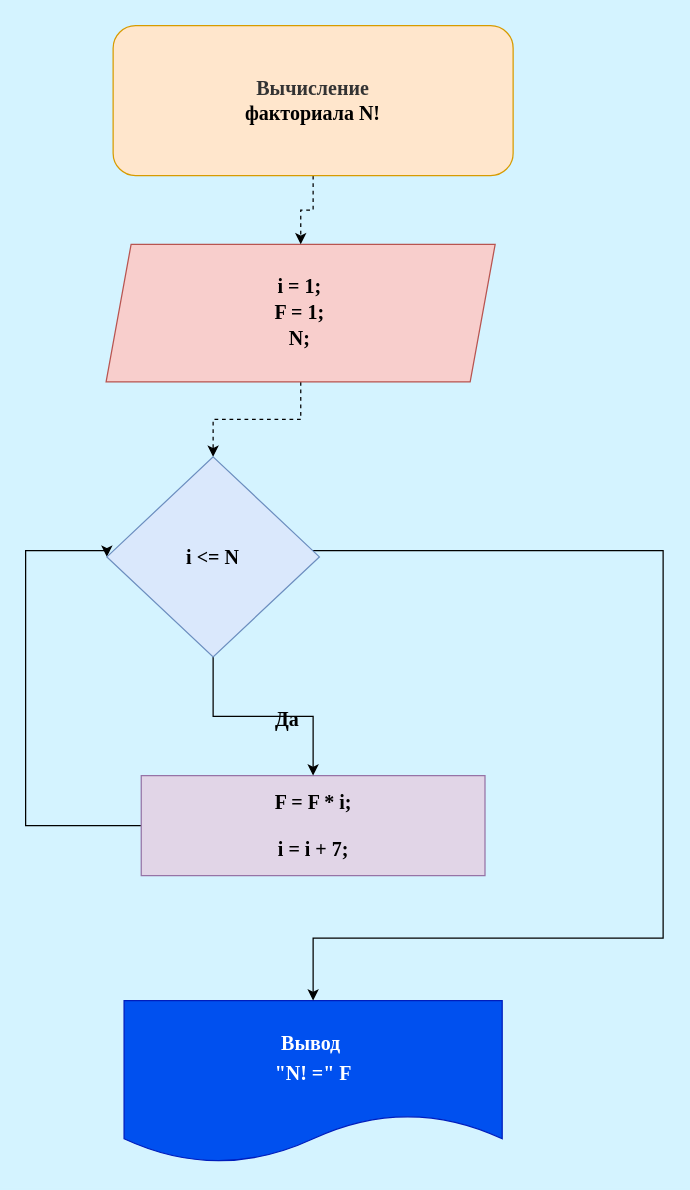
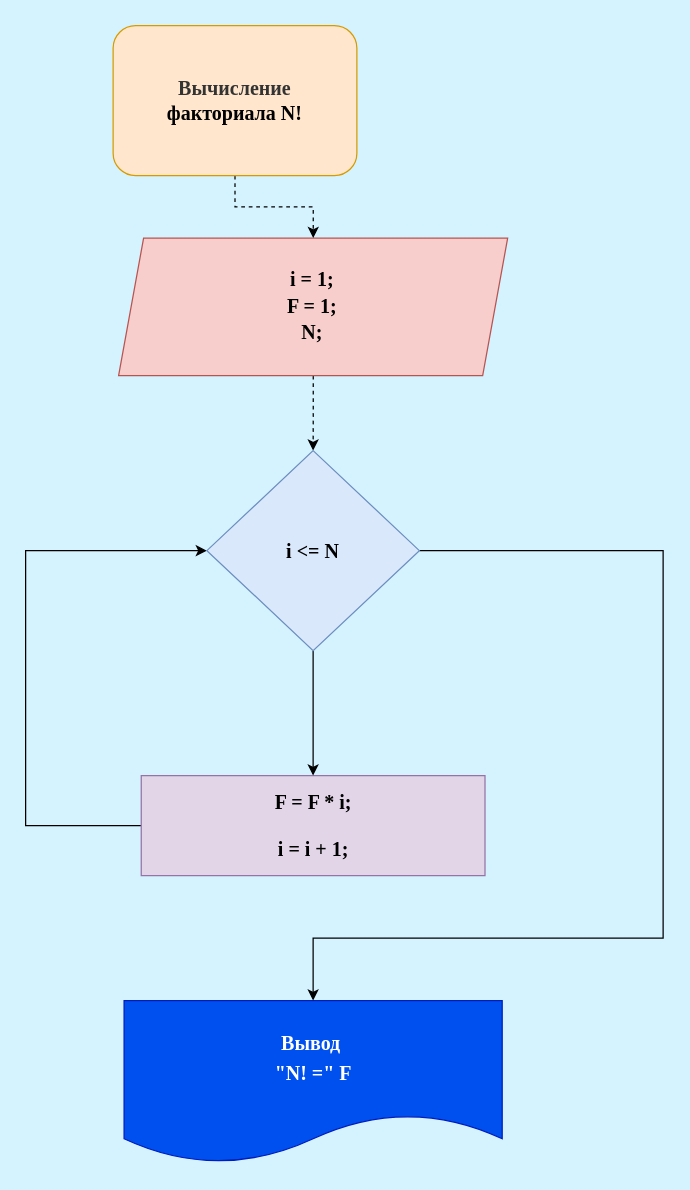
  <mxCell id="0" />
  <mxCell id="1" parent="0" />
  <mxCell id="2" style="edgeStyle=orthogonalEdgeStyle;rounded=0;orthogonalLoop=1;jettySize=auto;html=1;entryX=0.5;entryY=0;entryDx=0;entryDy=0;fontFamily=Verdana;dashed=1;" parent="1" source="3" target="11" edge="1"><mxGeometry relative="1" as="geometry" /></mxCell>
- <mxCell id="3" value="&lt;p style=&quot;line-height: 1.2; font-size: 16px;&quot;&gt;&lt;font style=&quot;font-size: 16px; line-height: 1.3;&quot;&gt;i = 1;&lt;br&gt;F = 1;&lt;br&gt;&lt;span style=&quot;background-color: initial;&quot;&gt;N;&lt;/span&gt;&lt;br&gt;&lt;/font&gt;&lt;/p&gt;" style="shape=parallelogram;perimeter=parallelogramPerimeter;whiteSpace=wrap;html=1;fixedSize=1;fillColor=#f8cecc;strokeColor=#b85450;fontFamily=Verdana;fontStyle=1" parent="1" vertex="1"><mxGeometry x="84.38" y="195" width="311.25" height="110" as="geometry" /></mxCell>
+ <mxCell id="3" value="&lt;p style=&quot;line-height: 1.2; font-size: 16px;&quot;&gt;&lt;font style=&quot;font-size: 16px; line-height: 1.3;&quot;&gt;i = 1;&lt;br&gt;F = 1;&lt;br&gt;&lt;span style=&quot;background-color: initial;&quot;&gt;N;&lt;/span&gt;&lt;br&gt;&lt;/font&gt;&lt;/p&gt;" style="shape=parallelogram;perimeter=parallelogramPerimeter;whiteSpace=wrap;html=1;fixedSize=1;fillColor=#f8cecc;strokeColor=#b85450;fontFamily=Verdana;fontStyle=1" parent="1" vertex="1"><mxGeometry x="94.38" y="190" width="311.25" height="110" as="geometry" /></mxCell>
  <mxCell id="4" value="" style="edgeStyle=orthogonalEdgeStyle;rounded=0;orthogonalLoop=1;jettySize=auto;html=1;fontFamily=Verdana;entryX=0;entryY=0.5;entryDx=0;entryDy=0;" parent="1" source="5" target="11" edge="1"><mxGeometry relative="1" as="geometry"><mxPoint x="160" y="440" as="targetPoint" /><Array as="points"><mxPoint x="20" y="660" /><mxPoint x="20" y="440" /></Array></mxGeometry></mxCell>
- <mxCell id="5" value="&lt;font style=&quot;font-size: 16px;&quot;&gt;F = F * i;&lt;br&gt;&lt;br&gt;i = i + 7;&lt;br&gt;&lt;/font&gt;" style="whiteSpace=wrap;html=1;fontFamily=Verdana;fillColor=#e1d5e7;strokeColor=#9673a6;fontStyle=1;" parent="1" vertex="1"><mxGeometry x="112.5" y="620" width="275" height="80" as="geometry" /></mxCell>
+ <mxCell id="5" value="&lt;font style=&quot;font-size: 16px;&quot;&gt;F = F * i;&lt;br&gt;&lt;br&gt;i = i + 1;&lt;br&gt;&lt;/font&gt;" style="whiteSpace=wrap;html=1;fontFamily=Verdana;fillColor=#e1d5e7;strokeColor=#9673a6;fontStyle=1;" parent="1" vertex="1"><mxGeometry x="112.5" y="620" width="275" height="80" as="geometry" /></mxCell>
  <mxCell id="6" value="&lt;font style=&quot;font-size: 16px; line-height: 1.5;&quot;&gt;Вывод&amp;nbsp; &lt;br&gt;&quot;N! =&quot; F&lt;/font&gt;" style="shape=document;whiteSpace=wrap;html=1;boundedLbl=1;fontFamily=Verdana;fillColor=#0050ef;strokeColor=#001DBC;fontStyle=1;fontColor=#ffffff;" parent="1" vertex="1"><mxGeometry x="98.76" y="800" width="302.5" height="130" as="geometry" /></mxCell>
  <mxCell id="7" value="" style="edgeStyle=orthogonalEdgeStyle;rounded=0;orthogonalLoop=1;jettySize=auto;html=1;dashed=1;" parent="1" source="8" target="3" edge="1"><mxGeometry relative="1" as="geometry" /></mxCell>
- <mxCell id="8" value="&lt;font style=&quot;font-size: 16px;&quot;&gt;&lt;font face=&quot;Verdana&quot;&gt;&lt;b style=&quot;color: rgb(51, 51, 51);&quot;&gt;Вычисление&lt;br&gt;&lt;/b&gt;&lt;b&gt;факториала N!&lt;/b&gt;&lt;/font&gt;&lt;br&gt;&lt;/font&gt;" style="rounded=1;whiteSpace=wrap;html=1;strokeWidth=1;fillColor=#ffe6cc;strokeColor=#d79b00;" parent="1" vertex="1"><mxGeometry x="90" y="20" width="320" height="120" as="geometry" /></mxCell>
+ <mxCell id="8" value="&lt;font style=&quot;font-size: 16px;&quot;&gt;&lt;font face=&quot;Verdana&quot;&gt;&lt;b style=&quot;color: rgb(51, 51, 51);&quot;&gt;Вычисление&lt;br&gt;&lt;/b&gt;&lt;b&gt;факториала N!&lt;/b&gt;&lt;/font&gt;&lt;br&gt;&lt;/font&gt;" style="rounded=1;whiteSpace=wrap;html=1;strokeWidth=1;fillColor=#ffe6cc;strokeColor=#d79b00;" parent="1" vertex="1"><mxGeometry x="90" y="20" width="195" height="120" as="geometry" /></mxCell>
  <mxCell id="9" value="" style="edgeStyle=orthogonalEdgeStyle;rounded=0;orthogonalLoop=1;jettySize=auto;html=1;fontFamily=Verdana;fontSize=16;" parent="1" source="11" target="5" edge="1"><mxGeometry relative="1" as="geometry" /></mxCell>
  <mxCell id="10" style="edgeStyle=orthogonalEdgeStyle;rounded=0;orthogonalLoop=1;jettySize=auto;html=1;fontFamily=Verdana;fontSize=16;entryX=0.5;entryY=0;entryDx=0;entryDy=0;" parent="1" source="11" target="6" edge="1"><mxGeometry relative="1" as="geometry"><mxPoint x="250" y="780" as="targetPoint" /><Array as="points"><mxPoint x="530" y="440" /><mxPoint x="530" y="750" /><mxPoint x="250" y="750" /></Array></mxGeometry></mxCell>
- <mxCell id="11" value="&lt;font style=&quot;font-size: 16px;&quot;&gt;&lt;b&gt;i &amp;lt;= N&lt;/b&gt;&lt;/font&gt;" style="rhombus;whiteSpace=wrap;html=1;fontFamily=Verdana;fillColor=#dae8fc;strokeColor=#6c8ebf;" parent="1" vertex="1"><mxGeometry x="85.01" y="365" width="169.99" height="160" as="geometry" /></mxCell>
- <mxCell id="12" value="Да" style="text;html=1;align=center;verticalAlign=middle;resizable=0;points=[];autosize=1;strokeColor=none;fillColor=none;fontSize=16;fontFamily=Verdana;fontStyle=1" parent="1" vertex="1"><mxGeometry x="204" y="560" width="50" height="30" as="geometry" /></mxCell>
+ <mxCell id="11" value="&lt;font style=&quot;font-size: 16px;&quot;&gt;&lt;b&gt;i &amp;lt;= N&lt;/b&gt;&lt;/font&gt;" style="rhombus;whiteSpace=wrap;html=1;fontFamily=Verdana;fillColor=#dae8fc;strokeColor=#6c8ebf;" parent="1" vertex="1"><mxGeometry x="165.01" y="360" width="169.99" height="160" as="geometry" /></mxCell>
